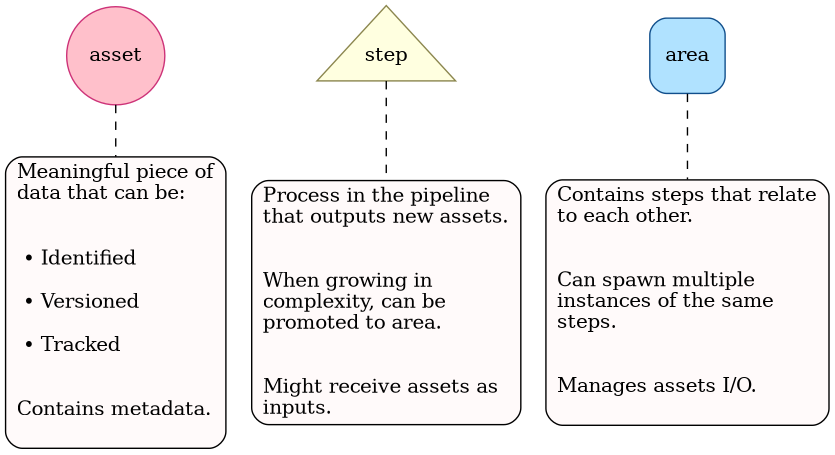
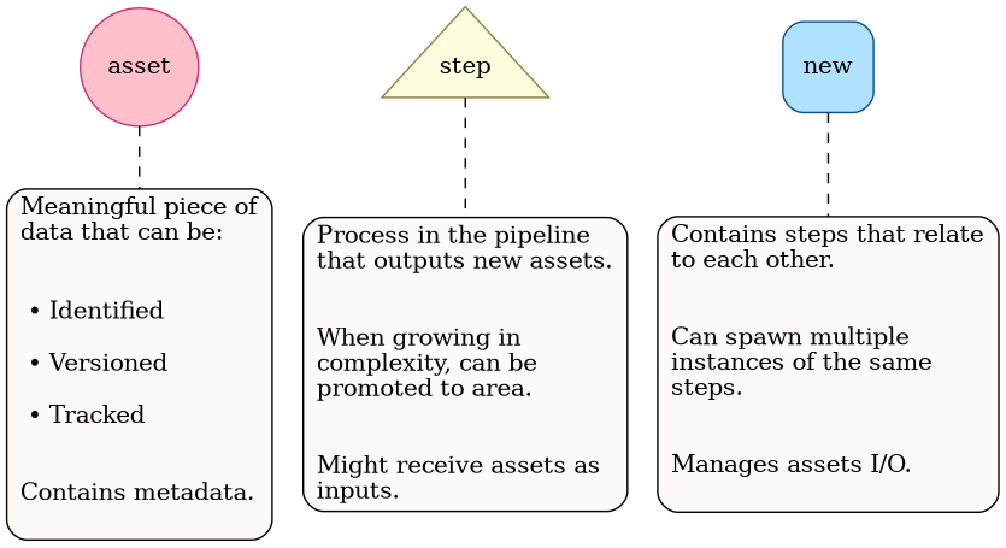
  graph {
    node [fillcolor=snow shape=record style="rounded,filled"]
    edge [style=dashed]
    asset [color=violetred3 fillcolor=pink shape=circle style=filled]
    n2 [label="Meaningful piece of\ldata that can be:\l\l\n        • Identified\l\n        • Versioned\l\n        • Tracked\l\n        \lContains metadata.\l\l"]
    step [color=khaki4 fillcolor=lightyellow height=1 shape=triangle style=filled]
    n4 [label="Process in the pipeline\lthat outputs new assets.\l\n        \lWhen growing in\lcomplexity, can be\lpromoted to area.\l\n        \lMight receive assets as\linputs.\l"]
-   area [color=dodgerblue4 fillcolor=lightskyblue1 height=.75 shape=box style="filled,rounded"]
+   area [color=dodgerblue4 fillcolor=lightskyblue1 height=.75 shape=box style="filled,rounded" label=new]
    n6 [label="Contains steps that relate\lto each other.\l\n        \lCan spawn multiple\linstances of the same\lsteps.\l\n        \lManages assets I/O.\l\l"]
    asset -- n2
    step -- n4
    area -- n6
  }
